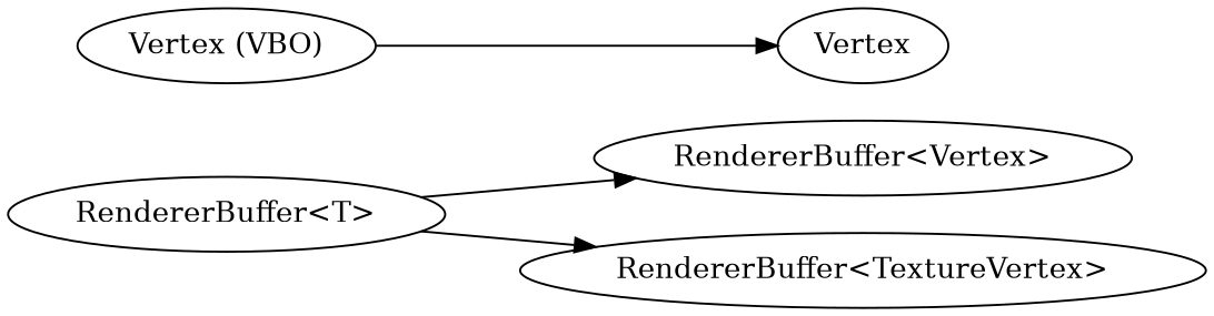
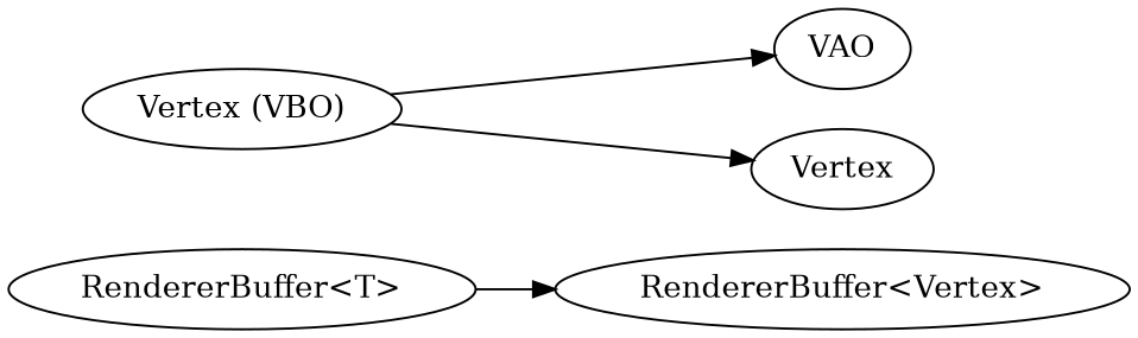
  digraph {
    rankdir=LR
    "RendererBuffer<T>"
    "RendererBuffer<Vertex>"
-   "RendererBuffer<TextureVertex>"
    n4 [label="Vertex (VBO)"]
+   VAO
    n6 [label=Vertex]
    "RendererBuffer<T>" -> "RendererBuffer<Vertex>"
-   "RendererBuffer<T>" -> "RendererBuffer<TextureVertex>"
+   n4 -> VAO
    n4 -> n6
  }
